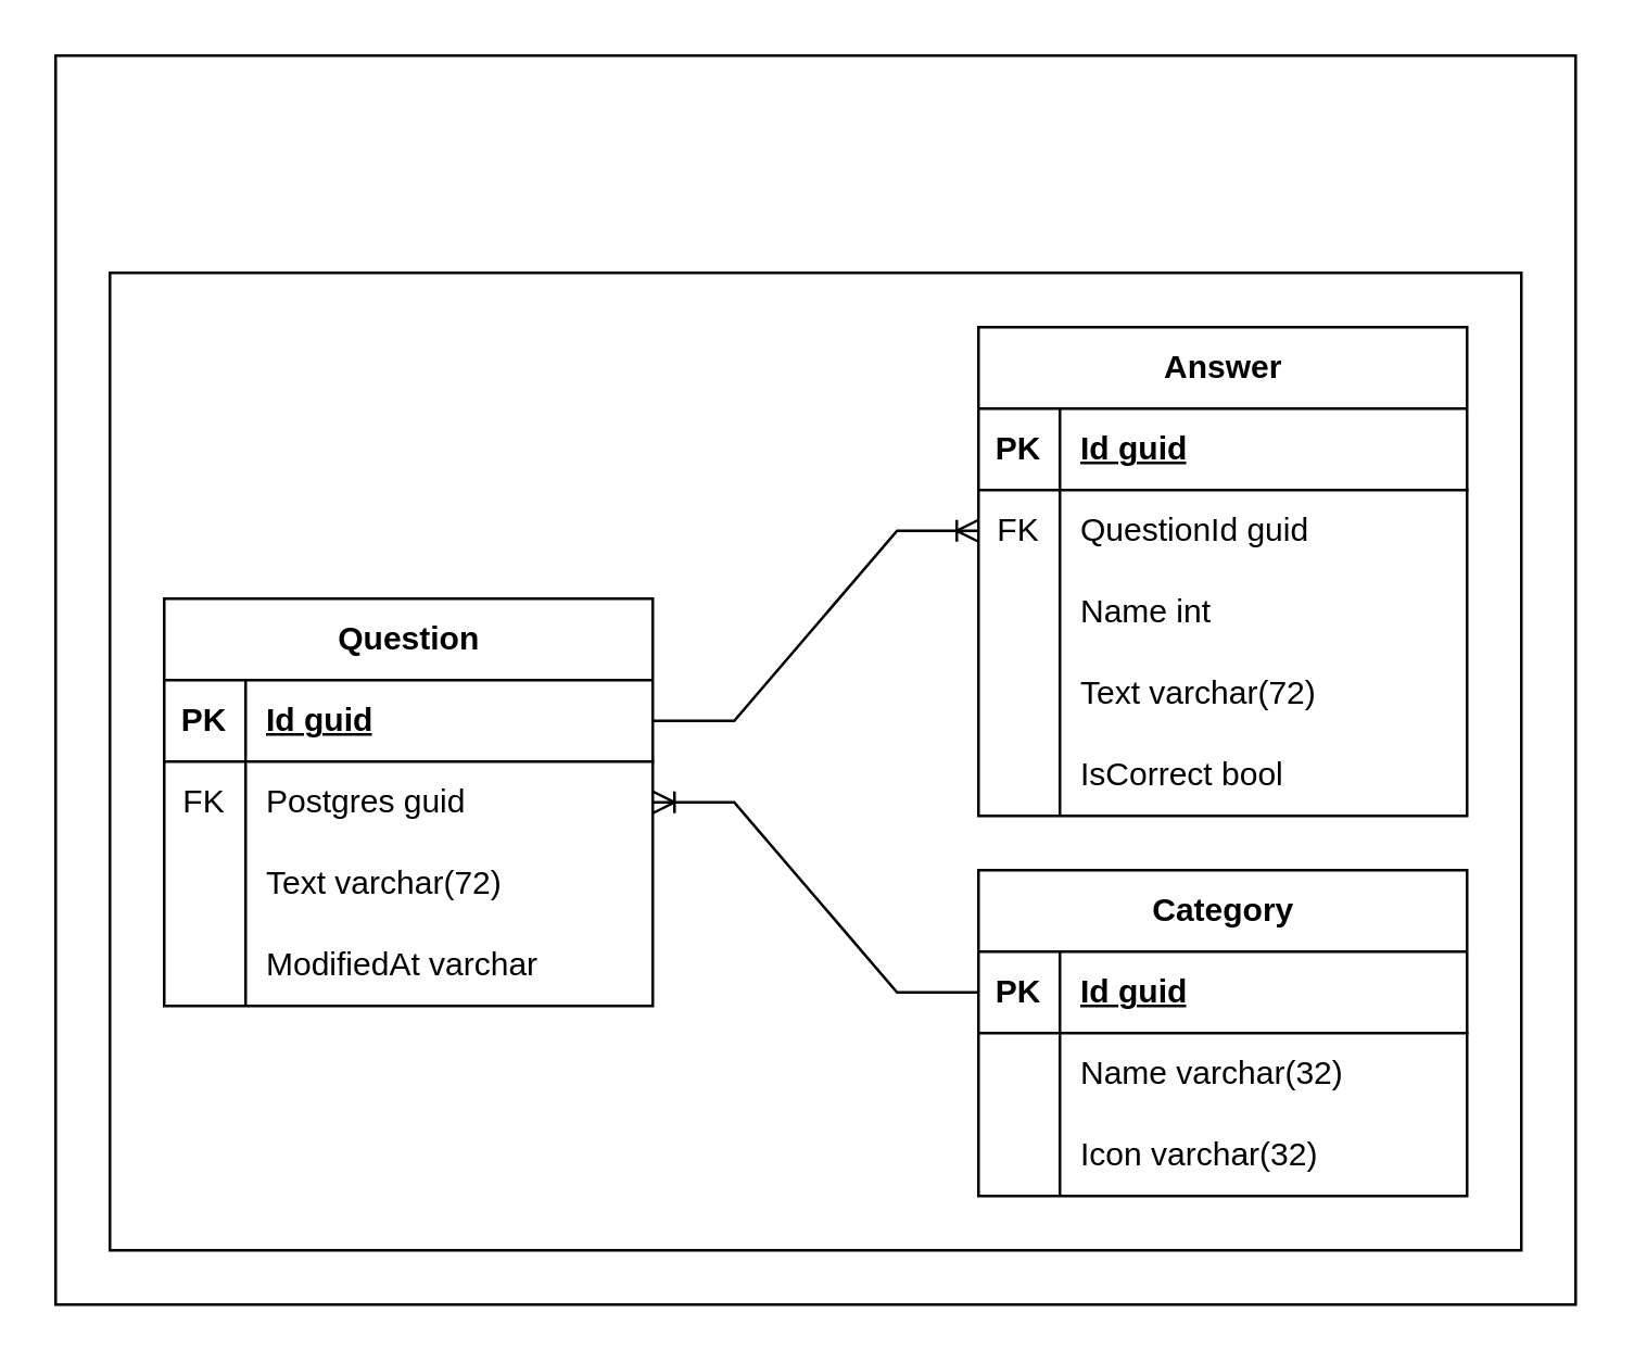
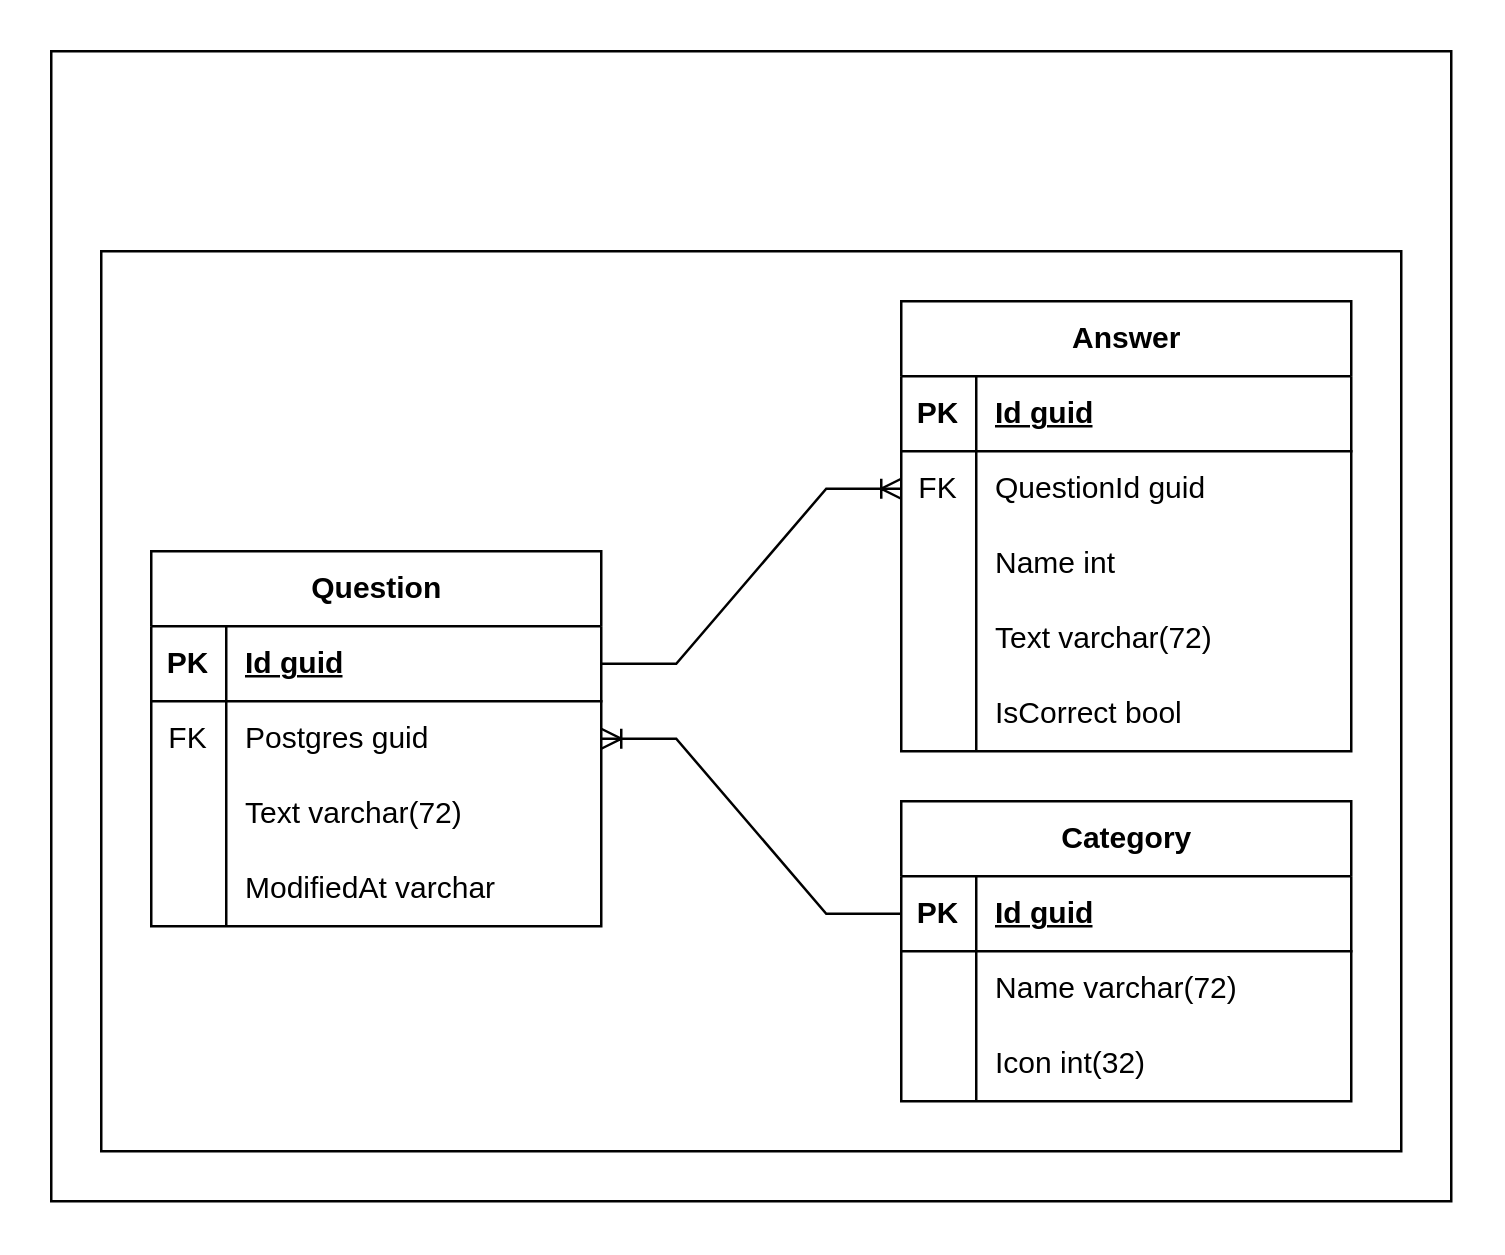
  <mxCell id="0" />
  <mxCell id="1" parent="0" />
  <mxCell id="2" value="" style="rounded=0;whiteSpace=wrap;html=1;" parent="1" vertex="1"><mxGeometry x="20" y="20" width="560" height="460" as="geometry" /></mxCell>
  <mxCell id="3" value="" style="rounded=0;whiteSpace=wrap;html=1;" parent="1" vertex="1"><mxGeometry x="40" y="100" width="520" height="360" as="geometry" /></mxCell>
  <mxCell id="4" value="Question" style="shape=table;startSize=30;container=1;collapsible=1;childLayout=tableLayout;fixedRows=1;rowLines=0;fontStyle=1;align=center;resizeLast=1;html=1;" parent="1" vertex="1"><mxGeometry x="60" y="220" width="180" height="150" as="geometry" /></mxCell>
  <mxCell id="5" value="" style="shape=tableRow;horizontal=0;startSize=0;swimlaneHead=0;swimlaneBody=0;fillColor=none;collapsible=0;dropTarget=0;points=[[0,0.5],[1,0.5]];portConstraint=eastwest;top=0;left=0;right=0;bottom=1;" parent="4" vertex="1"><mxGeometry y="30" width="180" height="30" as="geometry" /></mxCell>
  <mxCell id="6" value="PK" style="shape=partialRectangle;connectable=0;fillColor=none;top=0;left=0;bottom=0;right=0;fontStyle=1;overflow=hidden;whiteSpace=wrap;html=1;" parent="5" vertex="1"><mxGeometry width="30" height="30" as="geometry"><mxRectangle width="30" height="30" as="alternateBounds" /></mxGeometry></mxCell>
  <mxCell id="7" value="Id guid" style="shape=partialRectangle;connectable=0;fillColor=none;top=0;left=0;bottom=0;right=0;align=left;spacingLeft=6;fontStyle=5;overflow=hidden;whiteSpace=wrap;html=1;" parent="5" vertex="1"><mxGeometry x="30" width="150" height="30" as="geometry"><mxRectangle width="150" height="30" as="alternateBounds" /></mxGeometry></mxCell>
  <mxCell id="8" style="shape=tableRow;horizontal=0;startSize=0;swimlaneHead=0;swimlaneBody=0;fillColor=none;collapsible=0;dropTarget=0;points=[[0,0.5],[1,0.5]];portConstraint=eastwest;top=0;left=0;right=0;bottom=0;" vertex="1" parent="4"><mxGeometry y="60" width="180" height="30" as="geometry" /></mxCell>
  <mxCell id="9" value="FK" style="shape=partialRectangle;connectable=0;fillColor=none;top=0;left=0;bottom=0;right=0;editable=1;overflow=hidden;whiteSpace=wrap;html=1;" vertex="1" parent="8"><mxGeometry width="30" height="30" as="geometry"><mxRectangle width="30" height="30" as="alternateBounds" /></mxGeometry></mxCell>
  <mxCell id="10" value="Postgres guid" style="shape=partialRectangle;connectable=0;fillColor=none;top=0;left=0;bottom=0;right=0;align=left;spacingLeft=6;overflow=hidden;whiteSpace=wrap;html=1;" vertex="1" parent="8"><mxGeometry x="30" width="150" height="30" as="geometry"><mxRectangle width="150" height="30" as="alternateBounds" /></mxGeometry></mxCell>
  <mxCell id="11" value="" style="shape=tableRow;horizontal=0;startSize=0;swimlaneHead=0;swimlaneBody=0;fillColor=none;collapsible=0;dropTarget=0;points=[[0,0.5],[1,0.5]];portConstraint=eastwest;top=0;left=0;right=0;bottom=0;" parent="4" vertex="1"><mxGeometry y="90" width="180" height="30" as="geometry" /></mxCell>
  <mxCell id="12" value="" style="shape=partialRectangle;connectable=0;fillColor=none;top=0;left=0;bottom=0;right=0;editable=1;overflow=hidden;whiteSpace=wrap;html=1;" parent="11" vertex="1"><mxGeometry width="30" height="30" as="geometry"><mxRectangle width="30" height="30" as="alternateBounds" /></mxGeometry></mxCell>
  <mxCell id="13" value="Text varchar(72)" style="shape=partialRectangle;connectable=0;fillColor=none;top=0;left=0;bottom=0;right=0;align=left;spacingLeft=6;overflow=hidden;whiteSpace=wrap;html=1;" parent="11" vertex="1"><mxGeometry x="30" width="150" height="30" as="geometry"><mxRectangle width="150" height="30" as="alternateBounds" /></mxGeometry></mxCell>
  <mxCell id="14" value="" style="shape=tableRow;horizontal=0;startSize=0;swimlaneHead=0;swimlaneBody=0;fillColor=none;collapsible=0;dropTarget=0;points=[[0,0.5],[1,0.5]];portConstraint=eastwest;top=0;left=0;right=0;bottom=0;" parent="4" vertex="1"><mxGeometry y="120" width="180" height="30" as="geometry" /></mxCell>
  <mxCell id="15" value="" style="shape=partialRectangle;connectable=0;fillColor=none;top=0;left=0;bottom=0;right=0;editable=1;overflow=hidden;whiteSpace=wrap;html=1;" parent="14" vertex="1"><mxGeometry width="30" height="30" as="geometry"><mxRectangle width="30" height="30" as="alternateBounds" /></mxGeometry></mxCell>
  <mxCell id="16" value="ModifiedAt&amp;nbsp;varchar" style="shape=partialRectangle;connectable=0;fillColor=none;top=0;left=0;bottom=0;right=0;align=left;spacingLeft=6;overflow=hidden;whiteSpace=wrap;html=1;" parent="14" vertex="1"><mxGeometry x="30" width="150" height="30" as="geometry"><mxRectangle width="150" height="30" as="alternateBounds" /></mxGeometry></mxCell>
  <mxCell id="17" value="Answer" style="shape=table;startSize=30;container=1;collapsible=1;childLayout=tableLayout;fixedRows=1;rowLines=0;fontStyle=1;align=center;resizeLast=1;html=1;" parent="1" vertex="1"><mxGeometry x="360" y="120" width="180" height="180" as="geometry" /></mxCell>
  <mxCell id="18" value="" style="shape=tableRow;horizontal=0;startSize=0;swimlaneHead=0;swimlaneBody=0;fillColor=none;collapsible=0;dropTarget=0;points=[[0,0.5],[1,0.5]];portConstraint=eastwest;top=0;left=0;right=0;bottom=1;" parent="17" vertex="1"><mxGeometry y="30" width="180" height="30" as="geometry" /></mxCell>
  <mxCell id="19" value="PK" style="shape=partialRectangle;connectable=0;fillColor=none;top=0;left=0;bottom=0;right=0;fontStyle=1;overflow=hidden;whiteSpace=wrap;html=1;" parent="18" vertex="1"><mxGeometry width="30" height="30" as="geometry"><mxRectangle width="30" height="30" as="alternateBounds" /></mxGeometry></mxCell>
  <mxCell id="20" value="Id guid" style="shape=partialRectangle;connectable=0;fillColor=none;top=0;left=0;bottom=0;right=0;align=left;spacingLeft=6;fontStyle=5;overflow=hidden;whiteSpace=wrap;html=1;" parent="18" vertex="1"><mxGeometry x="30" width="150" height="30" as="geometry"><mxRectangle width="150" height="30" as="alternateBounds" /></mxGeometry></mxCell>
  <mxCell id="21" value="" style="shape=tableRow;horizontal=0;startSize=0;swimlaneHead=0;swimlaneBody=0;fillColor=none;collapsible=0;dropTarget=0;points=[[0,0.5],[1,0.5]];portConstraint=eastwest;top=0;left=0;right=0;bottom=0;" parent="17" vertex="1"><mxGeometry y="60" width="180" height="30" as="geometry" /></mxCell>
  <mxCell id="22" value="FK" style="shape=partialRectangle;connectable=0;fillColor=none;top=0;left=0;bottom=0;right=0;editable=1;overflow=hidden;whiteSpace=wrap;html=1;" parent="21" vertex="1"><mxGeometry width="30" height="30" as="geometry"><mxRectangle width="30" height="30" as="alternateBounds" /></mxGeometry></mxCell>
  <mxCell id="23" value="QuestionId guid" style="shape=partialRectangle;connectable=0;fillColor=none;top=0;left=0;bottom=0;right=0;align=left;spacingLeft=6;overflow=hidden;whiteSpace=wrap;html=1;" parent="21" vertex="1"><mxGeometry x="30" width="150" height="30" as="geometry"><mxRectangle width="150" height="30" as="alternateBounds" /></mxGeometry></mxCell>
  <mxCell id="24" value="" style="shape=tableRow;horizontal=0;startSize=0;swimlaneHead=0;swimlaneBody=0;fillColor=none;collapsible=0;dropTarget=0;points=[[0,0.5],[1,0.5]];portConstraint=eastwest;top=0;left=0;right=0;bottom=0;" parent="17" vertex="1"><mxGeometry y="90" width="180" height="30" as="geometry" /></mxCell>
  <mxCell id="25" value="" style="shape=partialRectangle;connectable=0;fillColor=none;top=0;left=0;bottom=0;right=0;editable=1;overflow=hidden;whiteSpace=wrap;html=1;" parent="24" vertex="1"><mxGeometry width="30" height="30" as="geometry"><mxRectangle width="30" height="30" as="alternateBounds" /></mxGeometry></mxCell>
  <mxCell id="26" value="Name int" style="shape=partialRectangle;connectable=0;fillColor=none;top=0;left=0;bottom=0;right=0;align=left;spacingLeft=6;overflow=hidden;whiteSpace=wrap;html=1;" parent="24" vertex="1"><mxGeometry x="30" width="150" height="30" as="geometry"><mxRectangle width="150" height="30" as="alternateBounds" /></mxGeometry></mxCell>
  <mxCell id="27" value="" style="shape=tableRow;horizontal=0;startSize=0;swimlaneHead=0;swimlaneBody=0;fillColor=none;collapsible=0;dropTarget=0;points=[[0,0.5],[1,0.5]];portConstraint=eastwest;top=0;left=0;right=0;bottom=0;" parent="17" vertex="1"><mxGeometry y="120" width="180" height="30" as="geometry" /></mxCell>
  <mxCell id="28" value="" style="shape=partialRectangle;connectable=0;fillColor=none;top=0;left=0;bottom=0;right=0;editable=1;overflow=hidden;whiteSpace=wrap;html=1;" parent="27" vertex="1"><mxGeometry width="30" height="30" as="geometry"><mxRectangle width="30" height="30" as="alternateBounds" /></mxGeometry></mxCell>
  <mxCell id="29" value="Text varchar(72)" style="shape=partialRectangle;connectable=0;fillColor=none;top=0;left=0;bottom=0;right=0;align=left;spacingLeft=6;overflow=hidden;whiteSpace=wrap;html=1;" parent="27" vertex="1"><mxGeometry x="30" width="150" height="30" as="geometry"><mxRectangle width="150" height="30" as="alternateBounds" /></mxGeometry></mxCell>
  <mxCell id="30" style="shape=tableRow;horizontal=0;startSize=0;swimlaneHead=0;swimlaneBody=0;fillColor=none;collapsible=0;dropTarget=0;points=[[0,0.5],[1,0.5]];portConstraint=eastwest;top=0;left=0;right=0;bottom=0;" parent="17" vertex="1"><mxGeometry y="150" width="180" height="30" as="geometry" /></mxCell>
  <mxCell id="31" style="shape=partialRectangle;connectable=0;fillColor=none;top=0;left=0;bottom=0;right=0;editable=1;overflow=hidden;whiteSpace=wrap;html=1;" parent="30" vertex="1"><mxGeometry width="30" height="30" as="geometry"><mxRectangle width="30" height="30" as="alternateBounds" /></mxGeometry></mxCell>
  <mxCell id="32" value="IsCorrect&lt;span style=&quot;background-color: transparent; color: light-dark(rgb(0, 0, 0), rgb(255, 255, 255));&quot;&gt;&amp;nbsp;bool&lt;/span&gt;" style="shape=partialRectangle;connectable=0;fillColor=none;top=0;left=0;bottom=0;right=0;align=left;spacingLeft=6;overflow=hidden;whiteSpace=wrap;html=1;" parent="30" vertex="1"><mxGeometry x="30" width="150" height="30" as="geometry"><mxRectangle width="150" height="30" as="alternateBounds" /></mxGeometry></mxCell>
  <mxCell id="33" value="" style="edgeStyle=entityRelationEdgeStyle;fontSize=12;html=1;endArrow=ERoneToMany;rounded=0;exitX=1;exitY=0.5;exitDx=0;exitDy=0;entryX=0;entryY=0.5;entryDx=0;entryDy=0;" parent="1" source="5" target="21" edge="1"><mxGeometry width="100" height="100" relative="1" as="geometry"><mxPoint x="130" y="430" as="sourcePoint" /><mxPoint x="230" y="330" as="targetPoint" /></mxGeometry></mxCell>
  <mxCell id="34" value="Category" style="shape=table;startSize=30;container=1;collapsible=1;childLayout=tableLayout;fixedRows=1;rowLines=0;fontStyle=1;align=center;resizeLast=1;html=1;" vertex="1" parent="1"><mxGeometry x="360" y="320" width="180" height="120" as="geometry" /></mxCell>
  <mxCell id="35" value="" style="shape=tableRow;horizontal=0;startSize=0;swimlaneHead=0;swimlaneBody=0;fillColor=none;collapsible=0;dropTarget=0;points=[[0,0.5],[1,0.5]];portConstraint=eastwest;top=0;left=0;right=0;bottom=1;" vertex="1" parent="34"><mxGeometry y="30" width="180" height="30" as="geometry" /></mxCell>
  <mxCell id="36" value="PK" style="shape=partialRectangle;connectable=0;fillColor=none;top=0;left=0;bottom=0;right=0;fontStyle=1;overflow=hidden;whiteSpace=wrap;html=1;" vertex="1" parent="35"><mxGeometry width="30" height="30" as="geometry"><mxRectangle width="30" height="30" as="alternateBounds" /></mxGeometry></mxCell>
  <mxCell id="37" value="Id guid" style="shape=partialRectangle;connectable=0;fillColor=none;top=0;left=0;bottom=0;right=0;align=left;spacingLeft=6;fontStyle=5;overflow=hidden;whiteSpace=wrap;html=1;" vertex="1" parent="35"><mxGeometry x="30" width="150" height="30" as="geometry"><mxRectangle width="150" height="30" as="alternateBounds" /></mxGeometry></mxCell>
  <mxCell id="38" value="" style="shape=tableRow;horizontal=0;startSize=0;swimlaneHead=0;swimlaneBody=0;fillColor=none;collapsible=0;dropTarget=0;points=[[0,0.5],[1,0.5]];portConstraint=eastwest;top=0;left=0;right=0;bottom=0;" vertex="1" parent="34"><mxGeometry y="60" width="180" height="30" as="geometry" /></mxCell>
  <mxCell id="39" value="" style="shape=partialRectangle;connectable=0;fillColor=none;top=0;left=0;bottom=0;right=0;editable=1;overflow=hidden;whiteSpace=wrap;html=1;" vertex="1" parent="38"><mxGeometry width="30" height="30" as="geometry"><mxRectangle width="30" height="30" as="alternateBounds" /></mxGeometry></mxCell>
- <mxCell id="40" value="Name varchar(32)" style="shape=partialRectangle;connectable=0;fillColor=none;top=0;left=0;bottom=0;right=0;align=left;spacingLeft=6;overflow=hidden;whiteSpace=wrap;html=1;" vertex="1" parent="38"><mxGeometry x="30" width="150" height="30" as="geometry"><mxRectangle width="150" height="30" as="alternateBounds" /></mxGeometry></mxCell>
+ <mxCell id="40" value="Name varchar(72)" style="shape=partialRectangle;connectable=0;fillColor=none;top=0;left=0;bottom=0;right=0;align=left;spacingLeft=6;overflow=hidden;whiteSpace=wrap;html=1;" vertex="1" parent="38"><mxGeometry x="30" width="150" height="30" as="geometry"><mxRectangle width="150" height="30" as="alternateBounds" /></mxGeometry></mxCell>
  <mxCell id="41" value="" style="shape=tableRow;horizontal=0;startSize=0;swimlaneHead=0;swimlaneBody=0;fillColor=none;collapsible=0;dropTarget=0;points=[[0,0.5],[1,0.5]];portConstraint=eastwest;top=0;left=0;right=0;bottom=0;" vertex="1" parent="34"><mxGeometry y="90" width="180" height="30" as="geometry" /></mxCell>
  <mxCell id="42" value="" style="shape=partialRectangle;connectable=0;fillColor=none;top=0;left=0;bottom=0;right=0;editable=1;overflow=hidden;whiteSpace=wrap;html=1;" vertex="1" parent="41"><mxGeometry width="30" height="30" as="geometry"><mxRectangle width="30" height="30" as="alternateBounds" /></mxGeometry></mxCell>
- <mxCell id="43" value="Icon varchar(32)" style="shape=partialRectangle;connectable=0;fillColor=none;top=0;left=0;bottom=0;right=0;align=left;spacingLeft=6;overflow=hidden;whiteSpace=wrap;html=1;" vertex="1" parent="41"><mxGeometry x="30" width="150" height="30" as="geometry"><mxRectangle width="150" height="30" as="alternateBounds" /></mxGeometry></mxCell>
+ <mxCell id="43" value="Icon int(32)" style="shape=partialRectangle;connectable=0;fillColor=none;top=0;left=0;bottom=0;right=0;align=left;spacingLeft=6;overflow=hidden;whiteSpace=wrap;html=1;" vertex="1" parent="41"><mxGeometry x="30" width="150" height="30" as="geometry"><mxRectangle width="150" height="30" as="alternateBounds" /></mxGeometry></mxCell>
  <mxCell id="44" value="" style="edgeStyle=entityRelationEdgeStyle;fontSize=12;html=1;endArrow=ERoneToMany;rounded=0;entryX=1;entryY=0.5;entryDx=0;entryDy=0;exitX=0;exitY=0.5;exitDx=0;exitDy=0;" edge="1" parent="1" source="35" target="8"><mxGeometry width="100" height="100" relative="1" as="geometry"><mxPoint x="-40" y="430" as="sourcePoint" /><mxPoint x="60" y="330" as="targetPoint" /></mxGeometry></mxCell>
